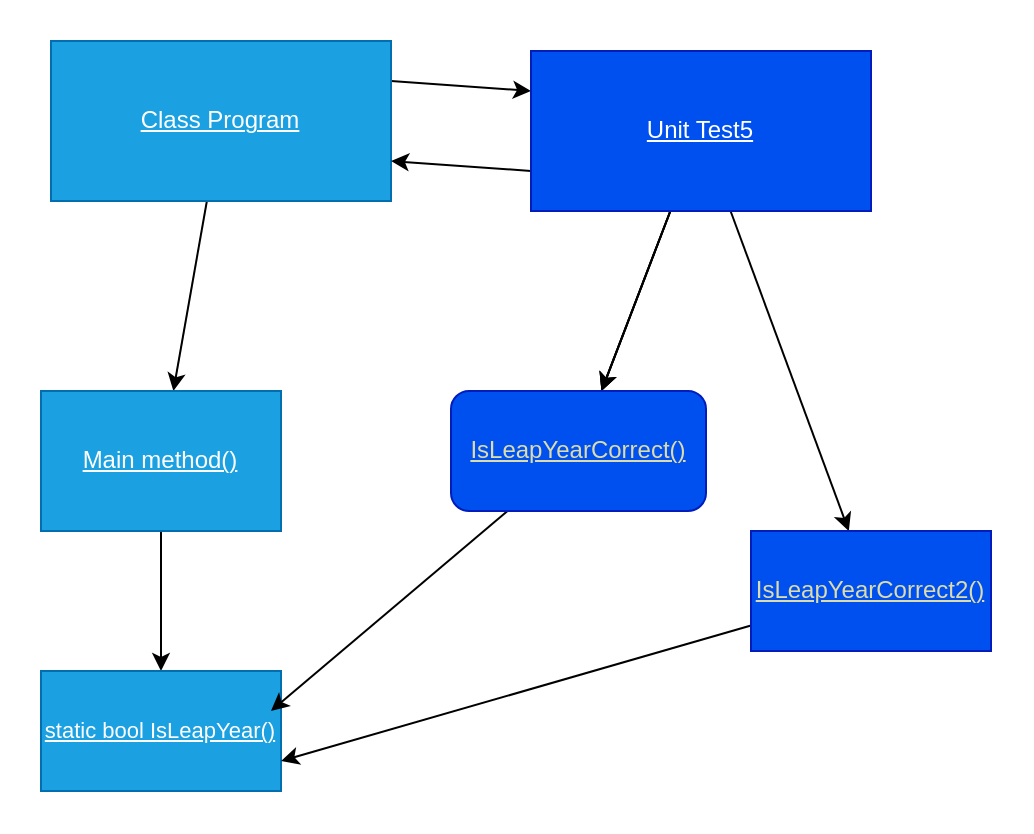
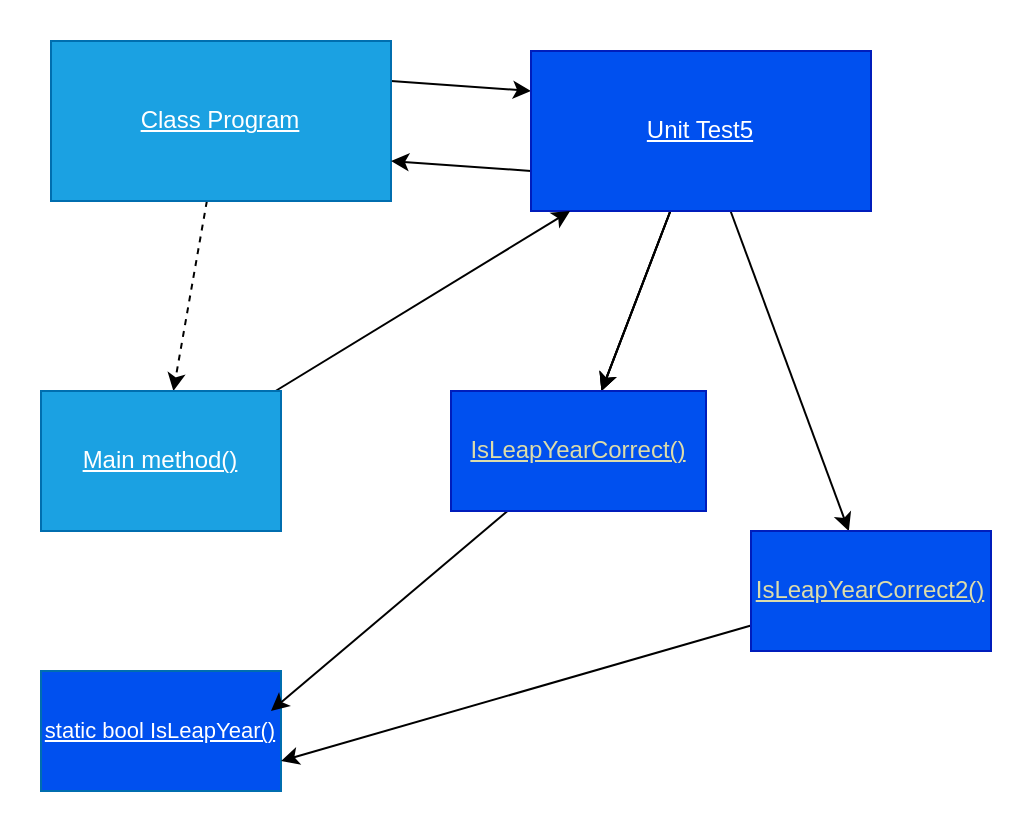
  <mxCell id="0" />
  <mxCell id="1" parent="0" />
- <mxCell id="2" value="" style="edgeStyle=none;html=1;" parent="1" source="4" target="12" edge="1"><mxGeometry relative="1" as="geometry" /></mxCell>
+ <mxCell id="2" value="" style="edgeStyle=none;html=1;dashed=1;" parent="1" source="4" target="12" edge="1"><mxGeometry relative="1" as="geometry" /></mxCell>
  <mxCell id="3" style="edgeStyle=none;html=1;entryX=0;entryY=0.25;entryDx=0;entryDy=0;exitX=1;exitY=0.25;exitDx=0;exitDy=0;" parent="1" source="4" target="10" edge="1"><mxGeometry relative="1" as="geometry" /></mxCell>
  <mxCell id="4" value="&lt;u&gt;Class Program&lt;/u&gt;" style="whiteSpace=wrap;html=1;fillColor=#1ba1e2;fontColor=#ffffff;strokeColor=#006EAF;" parent="1" vertex="1"><mxGeometry x="25" y="20" width="170" height="80" as="geometry" /></mxCell>
  <mxCell id="5" value="" style="edgeStyle=none;html=1;" parent="1" source="10" target="15" edge="1"><mxGeometry relative="1" as="geometry" /></mxCell>
  <mxCell id="6" value="" style="edgeStyle=none;html=1;" parent="1" source="10" target="15" edge="1"><mxGeometry relative="1" as="geometry" /></mxCell>
  <mxCell id="7" value="" style="edgeStyle=none;html=1;" parent="1" source="10" target="15" edge="1"><mxGeometry relative="1" as="geometry" /></mxCell>
  <mxCell id="8" value="" style="edgeStyle=none;html=1;" parent="1" source="10" target="17" edge="1"><mxGeometry relative="1" as="geometry" /></mxCell>
  <mxCell id="9" style="edgeStyle=none;html=1;entryX=1;entryY=0.75;entryDx=0;entryDy=0;exitX=0;exitY=0.75;exitDx=0;exitDy=0;" parent="1" source="10" target="4" edge="1"><mxGeometry relative="1" as="geometry"><Array as="points"><mxPoint x="265" y="85" /></Array></mxGeometry></mxCell>
  <mxCell id="10" value="&lt;u&gt;Unit Test5&lt;/u&gt;" style="whiteSpace=wrap;html=1;fillColor=#0050ef;fontColor=#ffffff;strokeColor=#001DBC;" parent="1" vertex="1"><mxGeometry x="265" y="25" width="170" height="80" as="geometry" /></mxCell>
- <mxCell id="11" value="" style="edgeStyle=none;html=1;" parent="1" source="12" target="13" edge="1"><mxGeometry relative="1" as="geometry" /></mxCell>
+ <mxCell id="11" value="" style="edgeStyle=none;html=1;" parent="1" source="12" target="10" edge="1"><mxGeometry relative="1" as="geometry" /></mxCell>
  <mxCell id="12" value="&lt;u&gt;Main method()&lt;/u&gt;" style="whiteSpace=wrap;html=1;fillColor=#1ba1e2;strokeColor=#006EAF;fontColor=#ffffff;" parent="1" vertex="1"><mxGeometry x="20" y="195" width="120" height="70" as="geometry" /></mxCell>
- <mxCell id="13" value="&lt;u&gt;&lt;font style=&quot;font-size: 11px&quot;&gt;static bool IsLeapYear()&lt;/font&gt;&lt;/u&gt;" style="whiteSpace=wrap;html=1;fillColor=#1ba1e2;strokeColor=#006EAF;fontColor=#ffffff;" parent="1" vertex="1"><mxGeometry x="20" y="335" width="120" height="60" as="geometry" /></mxCell>
+ <mxCell id="13" value="&lt;u&gt;&lt;font style=&quot;font-size: 11px&quot;&gt;static bool IsLeapYear()&lt;/font&gt;&lt;/u&gt;" style="whiteSpace=wrap;html=1;fillColor=#0050ef;strokeColor=#006EAF;fontColor=#ffffff;" parent="1" vertex="1"><mxGeometry x="20" y="335" width="120" height="60" as="geometry" /></mxCell>
  <mxCell id="14" style="edgeStyle=none;html=1;entryX=0.958;entryY=0.333;entryDx=0;entryDy=0;entryPerimeter=0;" edge="1" parent="1" source="15" target="13"><mxGeometry relative="1" as="geometry" /></mxCell>
- <mxCell id="15" value="&lt;font color=&quot;#dcdcaa&quot;&gt;&lt;u&gt;IsLeapYearCorrect()&lt;/u&gt;&lt;/font&gt;" style="whiteSpace=wrap;html=1;fillColor=#0050ef;fontColor=#ffffff;strokeColor=#001DBC;rounded=1;" parent="1" vertex="1"><mxGeometry x="225" y="195" width="127.5" height="60" as="geometry" /></mxCell>
+ <mxCell id="15" value="&lt;font color=&quot;#dcdcaa&quot;&gt;&lt;u&gt;IsLeapYearCorrect()&lt;/u&gt;&lt;/font&gt;" style="whiteSpace=wrap;html=1;fillColor=#0050ef;fontColor=#ffffff;strokeColor=#001DBC;" parent="1" vertex="1"><mxGeometry x="225" y="195" width="127.5" height="60" as="geometry" /></mxCell>
  <mxCell id="16" style="edgeStyle=none;html=1;entryX=1;entryY=0.75;entryDx=0;entryDy=0;" edge="1" parent="1" source="17" target="13"><mxGeometry relative="1" as="geometry" /></mxCell>
  <mxCell id="17" value="&lt;span style=&quot;color: rgb(220 , 220 , 170)&quot;&gt;&lt;u&gt;IsLeapYearCorrect2()&lt;/u&gt;&lt;/span&gt;" style="whiteSpace=wrap;html=1;fillColor=#0050ef;strokeColor=#001DBC;fontColor=#ffffff;" parent="1" vertex="1"><mxGeometry x="375" y="265" width="120" height="60" as="geometry" /></mxCell>
